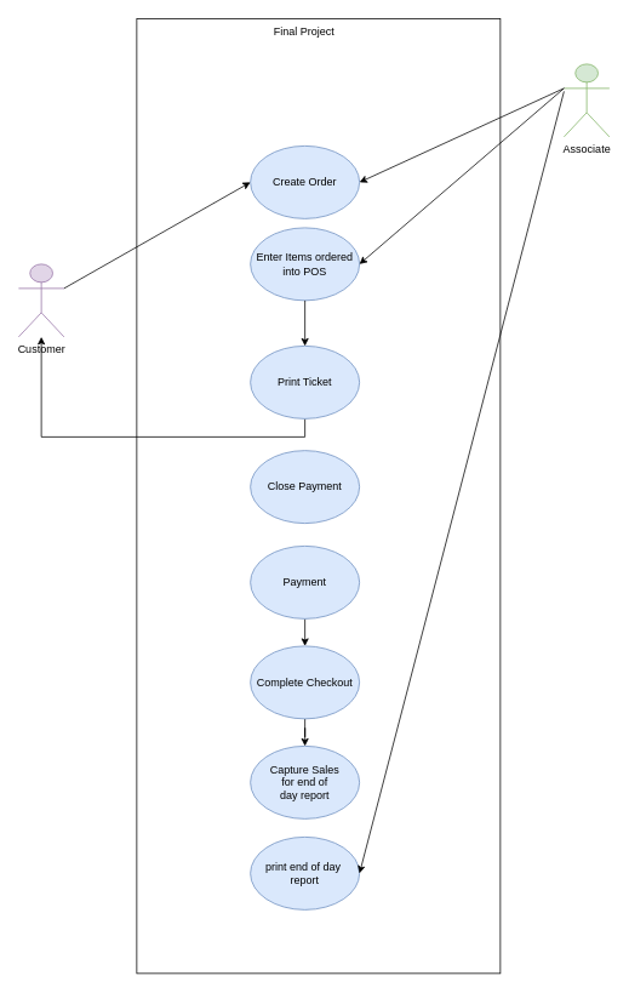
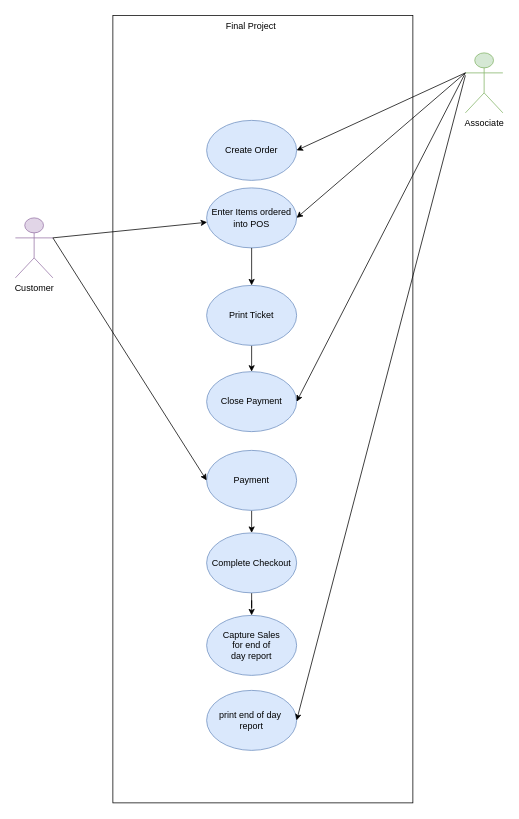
  <mxCell id="0" />
  <mxCell id="1" parent="0" />
  <mxCell id="2" value="Customer" style="shape=umlActor;verticalLabelPosition=bottom;verticalAlign=top;html=1;outlineConnect=0;fillColor=#e1d5e7;strokeColor=#9673a6;" vertex="1" parent="1"><mxGeometry x="20" y="290" width="50" height="80" as="geometry" /></mxCell>
  <mxCell id="3" value="Associate&lt;div&gt;&lt;br&gt;&lt;/div&gt;" style="shape=umlActor;verticalLabelPosition=bottom;verticalAlign=top;html=1;fillColor=#d5e8d4;strokeColor=#82b366;" vertex="1" parent="1"><mxGeometry x="620" y="70" width="50" height="80" as="geometry" /></mxCell>
  <mxCell id="4" value="" style="rounded=0;whiteSpace=wrap;html=1;" vertex="1" parent="1"><mxGeometry x="150" y="20" width="400" height="1050" as="geometry" /></mxCell>
  <mxCell id="5" value="&amp;nbsp; &amp;nbsp; &amp;nbsp; Final Project" style="text;strokeColor=none;fillColor=none;align=left;verticalAlign=middle;spacingLeft=4;spacingRight=4;overflow=hidden;points=[[0,0.5],[1,0.5]];portConstraint=eastwest;rotatable=0;whiteSpace=wrap;html=1;" vertex="1" parent="1"><mxGeometry x="275" y="20" width="120" height="30" as="geometry" /></mxCell>
  <mxCell id="6" value="Enter Items ordered into POS" style="ellipse;whiteSpace=wrap;html=1;fillColor=#dae8fc;strokeColor=#6c8ebf;" vertex="1" parent="1"><mxGeometry x="275" y="250" width="120" height="80" as="geometry" /></mxCell>
- <mxCell id="7" style="edgeStyle=orthogonalEdgeStyle;rounded=0;orthogonalLoop=1;jettySize=auto;html=1;exitX=0.5;exitY=1;exitDx=0;exitDy=0;" edge="1" parent="1" source="8" target="2"><mxGeometry relative="1" as="geometry" /></mxCell>
+ <mxCell id="7" style="edgeStyle=orthogonalEdgeStyle;rounded=0;orthogonalLoop=1;jettySize=auto;html=1;exitX=0.5;exitY=1;exitDx=0;exitDy=0;entryX=0.5;entryY=0;entryDx=0;entryDy=0;" edge="1" parent="1" source="8" target="14"><mxGeometry relative="1" as="geometry" /></mxCell>
  <mxCell id="8" value="Print Ticket" style="ellipse;whiteSpace=wrap;html=1;fillColor=#dae8fc;strokeColor=#6c8ebf;" vertex="1" parent="1"><mxGeometry x="275" y="380" width="120" height="80" as="geometry" /></mxCell>
  <mxCell id="9" value="Create Order" style="ellipse;whiteSpace=wrap;html=1;fillColor=#dae8fc;strokeColor=#6c8ebf;" vertex="1" parent="1"><mxGeometry x="275" y="160" width="120" height="80" as="geometry" /></mxCell>
- <mxCell id="10" value="" style="endArrow=classic;html=1;rounded=0;exitX=1;exitY=0.333;exitDx=0;exitDy=0;exitPerimeter=0;entryX=0;entryY=0.5;entryDx=0;entryDy=0;" edge="1" parent="1" source="2" target="9"><mxGeometry width="50" height="50" relative="1" as="geometry"><mxPoint x="310" y="520" as="sourcePoint" /><mxPoint x="360" y="470" as="targetPoint" /></mxGeometry></mxCell>
+ <mxCell id="10" value="" style="endArrow=classic;html=1;rounded=0;exitX=1;exitY=0.333;exitDx=0;exitDy=0;exitPerimeter=0;" edge="1" parent="1" source="2" target="6"><mxGeometry width="50" height="50" relative="1" as="geometry"><mxPoint x="310" y="520" as="sourcePoint" /><mxPoint x="360" y="470" as="targetPoint" /></mxGeometry></mxCell>
  <mxCell id="11" value="" style="endArrow=classic;html=1;rounded=0;entryX=1;entryY=0.5;entryDx=0;entryDy=0;exitX=0;exitY=0.333;exitDx=0;exitDy=0;exitPerimeter=0;" edge="1" parent="1" source="3" target="9"><mxGeometry width="50" height="50" relative="1" as="geometry"><mxPoint x="610" y="100" as="sourcePoint" /><mxPoint x="360" y="470" as="targetPoint" /></mxGeometry></mxCell>
  <mxCell id="12" value="" style="endArrow=classic;html=1;rounded=0;exitX=0;exitY=0.333;exitDx=0;exitDy=0;exitPerimeter=0;entryX=1;entryY=0.5;entryDx=0;entryDy=0;" edge="1" parent="1" source="3" target="6"><mxGeometry width="50" height="50" relative="1" as="geometry"><mxPoint x="610" y="110" as="sourcePoint" /><mxPoint x="360" y="470" as="targetPoint" /></mxGeometry></mxCell>
  <mxCell id="13" value="" style="endArrow=classic;html=1;rounded=0;exitX=0.5;exitY=1;exitDx=0;exitDy=0;" edge="1" parent="1" source="6" target="8"><mxGeometry width="50" height="50" relative="1" as="geometry"><mxPoint x="310" y="520" as="sourcePoint" /><mxPoint x="360" y="470" as="targetPoint" /></mxGeometry></mxCell>
  <mxCell id="14" value="Close Payment" style="ellipse;whiteSpace=wrap;html=1;fillColor=#dae8fc;strokeColor=#6c8ebf;" vertex="1" parent="1"><mxGeometry x="275" y="495" width="120" height="80" as="geometry" /></mxCell>
  <mxCell id="15" style="edgeStyle=orthogonalEdgeStyle;rounded=0;orthogonalLoop=1;jettySize=auto;html=1;exitX=0.5;exitY=1;exitDx=0;exitDy=0;entryX=0.5;entryY=0;entryDx=0;entryDy=0;" edge="1" parent="1" source="16" target="18"><mxGeometry relative="1" as="geometry" /></mxCell>
  <mxCell id="16" value="Payment" style="ellipse;whiteSpace=wrap;html=1;fillColor=#dae8fc;strokeColor=#6c8ebf;" vertex="1" parent="1"><mxGeometry x="275" y="600" width="120" height="80" as="geometry" /></mxCell>
  <mxCell id="17" style="edgeStyle=orthogonalEdgeStyle;rounded=0;orthogonalLoop=1;jettySize=auto;html=1;exitX=0.5;exitY=1;exitDx=0;exitDy=0;" edge="1" parent="1" source="18" target="20"><mxGeometry relative="1" as="geometry" /></mxCell>
  <mxCell id="18" value="Complete Checkout" style="ellipse;whiteSpace=wrap;html=1;fillColor=#dae8fc;strokeColor=#6c8ebf;" vertex="1" parent="1"><mxGeometry x="275" y="710" width="120" height="80" as="geometry" /></mxCell>
+ <mxCell id="19" value="" style="endArrow=classic;html=1;rounded=0;exitX=1;exitY=0.333;exitDx=0;exitDy=0;exitPerimeter=0;entryX=0;entryY=0.5;entryDx=0;entryDy=0;" edge="1" parent="1" source="2" target="16"><mxGeometry width="50" height="50" relative="1" as="geometry"><mxPoint x="310" y="520" as="sourcePoint" /><mxPoint x="360" y="470" as="targetPoint" /></mxGeometry></mxCell>
  <mxCell id="20" value="Capture Sales&lt;div&gt;&amp;nbsp;for end of&amp;nbsp;&lt;/div&gt;&lt;div&gt;day report&lt;/div&gt;" style="ellipse;whiteSpace=wrap;html=1;fillColor=#dae8fc;strokeColor=#6c8ebf;" vertex="1" parent="1"><mxGeometry x="275" y="820" width="120" height="80" as="geometry" /></mxCell>
  <mxCell id="21" value="print end of day&amp;nbsp;&lt;div&gt;report&lt;/div&gt;" style="ellipse;whiteSpace=wrap;html=1;fillColor=#dae8fc;strokeColor=#6c8ebf;" vertex="1" parent="1"><mxGeometry x="275" y="920" width="120" height="80" as="geometry" /></mxCell>
+ <mxCell id="22" value="" style="endArrow=classic;html=1;rounded=0;exitX=0;exitY=0.333;exitDx=0;exitDy=0;exitPerimeter=0;entryX=1;entryY=0.5;entryDx=0;entryDy=0;" edge="1" parent="1" source="3" target="14"><mxGeometry width="50" height="50" relative="1" as="geometry"><mxPoint x="310" y="620" as="sourcePoint" /><mxPoint x="360" y="570" as="targetPoint" /></mxGeometry></mxCell>
  <mxCell id="23" value="" style="endArrow=classic;html=1;rounded=0;entryX=1;entryY=0.5;entryDx=0;entryDy=0;" edge="1" parent="1" target="21"><mxGeometry width="50" height="50" relative="1" as="geometry"><mxPoint x="620" y="100" as="sourcePoint" /><mxPoint x="360" y="470" as="targetPoint" /></mxGeometry></mxCell>
